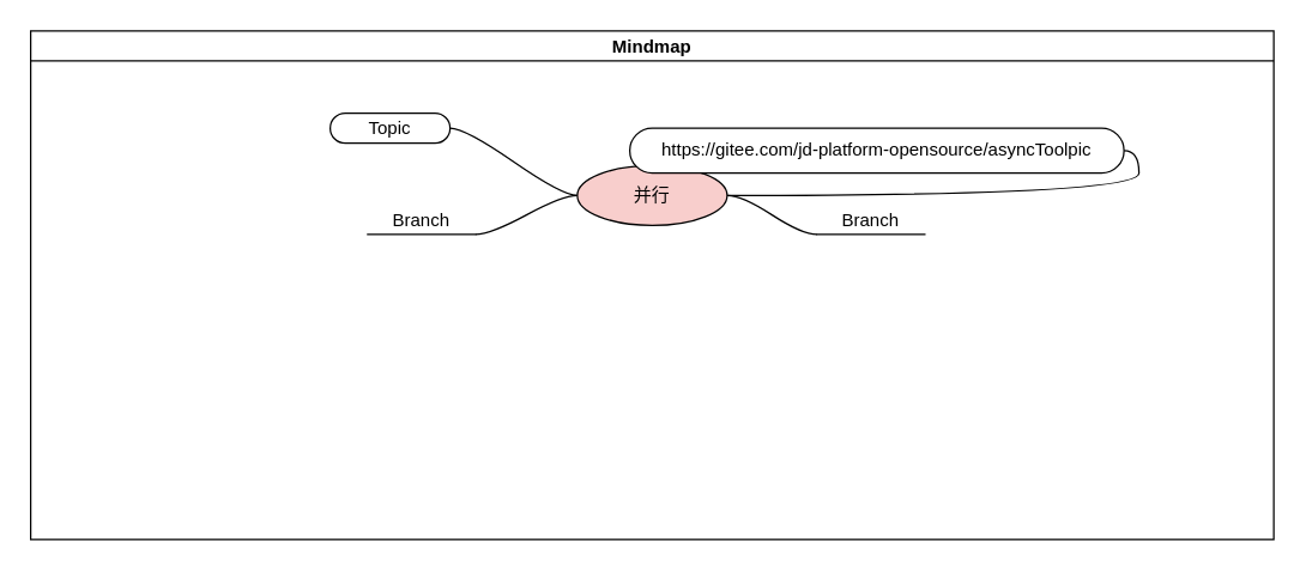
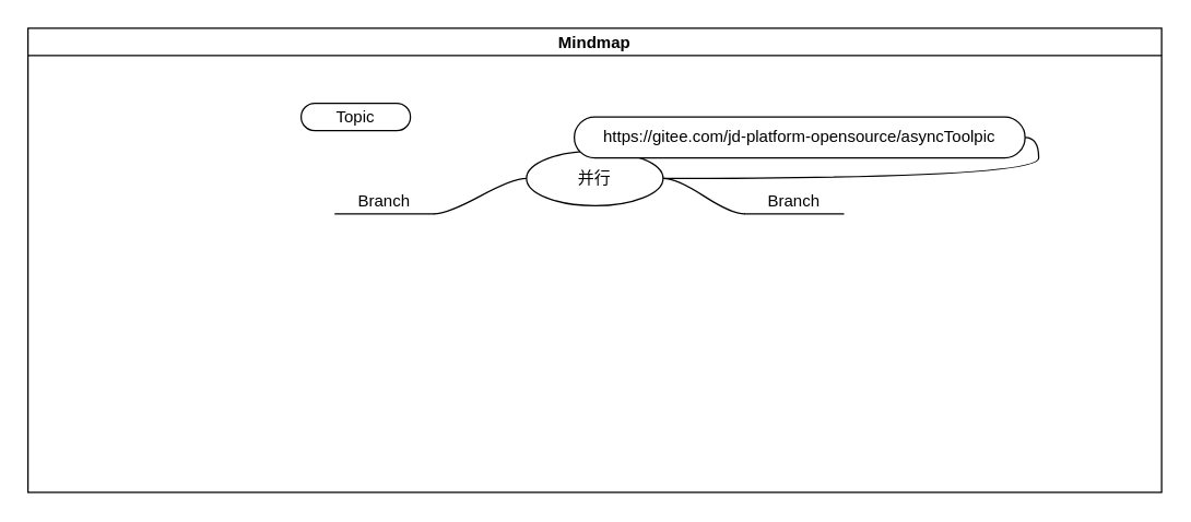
  <mxCell id="0" />
  <mxCell id="1" parent="0" />
  <mxCell id="2" value="Mindmap" style="swimlane;startSize=20;horizontal=1;containerType=tree;" vertex="1" parent="1"><mxGeometry x="20" y="20" width="830" height="340" as="geometry" /></mxCell>
  <mxCell id="3" value="" style="edgeStyle=entityRelationEdgeStyle;startArrow=none;endArrow=none;segment=10;curved=1;sourcePerimeterSpacing=0;targetPerimeterSpacing=0;rounded=0;" edge="1" parent="2" source="7" target="8"><mxGeometry relative="1" as="geometry" /></mxCell>
  <mxCell id="4" value="" style="edgeStyle=entityRelationEdgeStyle;startArrow=none;endArrow=none;segment=10;curved=1;sourcePerimeterSpacing=0;targetPerimeterSpacing=0;rounded=0;" edge="1" parent="2" source="7" target="9"><mxGeometry relative="1" as="geometry" /></mxCell>
- <mxCell id="5" value="" style="edgeStyle=entityRelationEdgeStyle;startArrow=none;endArrow=none;segment=10;curved=1;sourcePerimeterSpacing=0;targetPerimeterSpacing=0;rounded=0;" edge="1" parent="2" source="7" target="10"><mxGeometry relative="1" as="geometry" /></mxCell>
  <mxCell id="6" value="" style="edgeStyle=entityRelationEdgeStyle;startArrow=none;endArrow=none;segment=10;curved=1;sourcePerimeterSpacing=0;targetPerimeterSpacing=0;rounded=0;" edge="1" parent="2" source="7" target="11"><mxGeometry relative="1" as="geometry" /></mxCell>
- <mxCell id="7" value="并行" style="ellipse;whiteSpace=wrap;html=1;align=center;treeFolding=1;treeMoving=1;newEdgeStyle={&quot;edgeStyle&quot;:&quot;entityRelationEdgeStyle&quot;,&quot;startArrow&quot;:&quot;none&quot;,&quot;endArrow&quot;:&quot;none&quot;,&quot;segment&quot;:10,&quot;curved&quot;:1,&quot;sourcePerimeterSpacing&quot;:0,&quot;targetPerimeterSpacing&quot;:0};fillColor=#f8cecc;" vertex="1" parent="2"><mxGeometry x="365" y="90" width="100" height="40" as="geometry" /></mxCell>
+ <mxCell id="7" value="并行" style="ellipse;whiteSpace=wrap;html=1;align=center;treeFolding=1;treeMoving=1;newEdgeStyle={&quot;edgeStyle&quot;:&quot;entityRelationEdgeStyle&quot;,&quot;startArrow&quot;:&quot;none&quot;,&quot;endArrow&quot;:&quot;none&quot;,&quot;segment&quot;:10,&quot;curved&quot;:1,&quot;sourcePerimeterSpacing&quot;:0,&quot;targetPerimeterSpacing&quot;:0};" vertex="1" parent="2"><mxGeometry x="365" y="90" width="100" height="40" as="geometry" /></mxCell>
  <mxCell id="8" value="https://gitee.com/jd-platform-opensource/asyncToolpic" style="whiteSpace=wrap;html=1;rounded=1;arcSize=50;align=center;verticalAlign=middle;strokeWidth=1;autosize=1;spacing=4;treeFolding=1;treeMoving=1;newEdgeStyle={&quot;edgeStyle&quot;:&quot;entityRelationEdgeStyle&quot;,&quot;startArrow&quot;:&quot;none&quot;,&quot;endArrow&quot;:&quot;none&quot;,&quot;segment&quot;:10,&quot;curved&quot;:1,&quot;sourcePerimeterSpacing&quot;:0,&quot;targetPerimeterSpacing&quot;:0};" vertex="1" parent="2"><mxGeometry x="400" y="65" width="330" height="30" as="geometry" /></mxCell>
  <mxCell id="9" value="Branch" style="whiteSpace=wrap;html=1;shape=partialRectangle;top=0;left=0;bottom=1;right=0;points=[[0,1],[1,1]];fillColor=none;align=center;verticalAlign=bottom;routingCenterY=0.5;snapToPoint=1;autosize=1;treeFolding=1;treeMoving=1;newEdgeStyle={&quot;edgeStyle&quot;:&quot;entityRelationEdgeStyle&quot;,&quot;startArrow&quot;:&quot;none&quot;,&quot;endArrow&quot;:&quot;none&quot;,&quot;segment&quot;:10,&quot;curved&quot;:1,&quot;sourcePerimeterSpacing&quot;:0,&quot;targetPerimeterSpacing&quot;:0};" vertex="1" parent="2"><mxGeometry x="525" y="110" width="72" height="26" as="geometry" /></mxCell>
  <mxCell id="10" value="Topic" style="whiteSpace=wrap;html=1;rounded=1;arcSize=50;align=center;verticalAlign=middle;strokeWidth=1;autosize=1;spacing=4;treeFolding=1;treeMoving=1;newEdgeStyle={&quot;edgeStyle&quot;:&quot;entityRelationEdgeStyle&quot;,&quot;startArrow&quot;:&quot;none&quot;,&quot;endArrow&quot;:&quot;none&quot;,&quot;segment&quot;:10,&quot;curved&quot;:1,&quot;sourcePerimeterSpacing&quot;:0,&quot;targetPerimeterSpacing&quot;:0};" vertex="1" parent="2"><mxGeometry x="200" y="55" width="80" height="20" as="geometry" /></mxCell>
  <mxCell id="11" value="Branch" style="whiteSpace=wrap;html=1;shape=partialRectangle;top=0;left=0;bottom=1;right=0;points=[[0,1],[1,1]];fillColor=none;align=center;verticalAlign=bottom;routingCenterY=0.5;snapToPoint=1;autosize=1;treeFolding=1;treeMoving=1;newEdgeStyle={&quot;edgeStyle&quot;:&quot;entityRelationEdgeStyle&quot;,&quot;startArrow&quot;:&quot;none&quot;,&quot;endArrow&quot;:&quot;none&quot;,&quot;segment&quot;:10,&quot;curved&quot;:1,&quot;sourcePerimeterSpacing&quot;:0,&quot;targetPerimeterSpacing&quot;:0};" vertex="1" parent="2"><mxGeometry x="225" y="110" width="72" height="26" as="geometry" /></mxCell>
